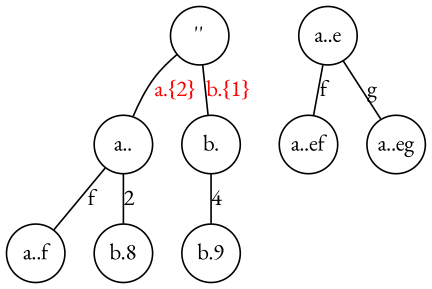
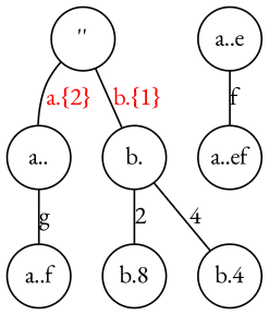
  digraph {
    fontname="EB Garamond"
    ranksep=0.05
    node [fillcolor=white fixedsize=true fontname="EB Garamond" shape=circle style=filled]
    edge [arrowhead=none fontname="EB Garamond"]
    n1 [label="''"]
    n2 [label="a.."]
    n3 [label="b."]
    n4 [label="a..f"]
    n5 [label="b.8"]
-   n6 [label="b.9"]
+   n6 [label="b.4"]
    n7 [label="a..e"]
    n8 [label="a..ef"]
-   n9 [label="a..eg"]
    n1 -> n2 [fontcolor=red label="a.{2}"]
    n1 -> n3 [fontcolor=red label="b.{1}"]
-   n2 -> n4 [label=f]
-   n2 -> n5 [label=2]
+   n2 -> n4 [label=g]
+   n3 -> n5 [label=2]
    n3 -> n6 [label=4]
    n7 -> n8 [label=f]
-   n7 -> n9 [label=g]
  }
